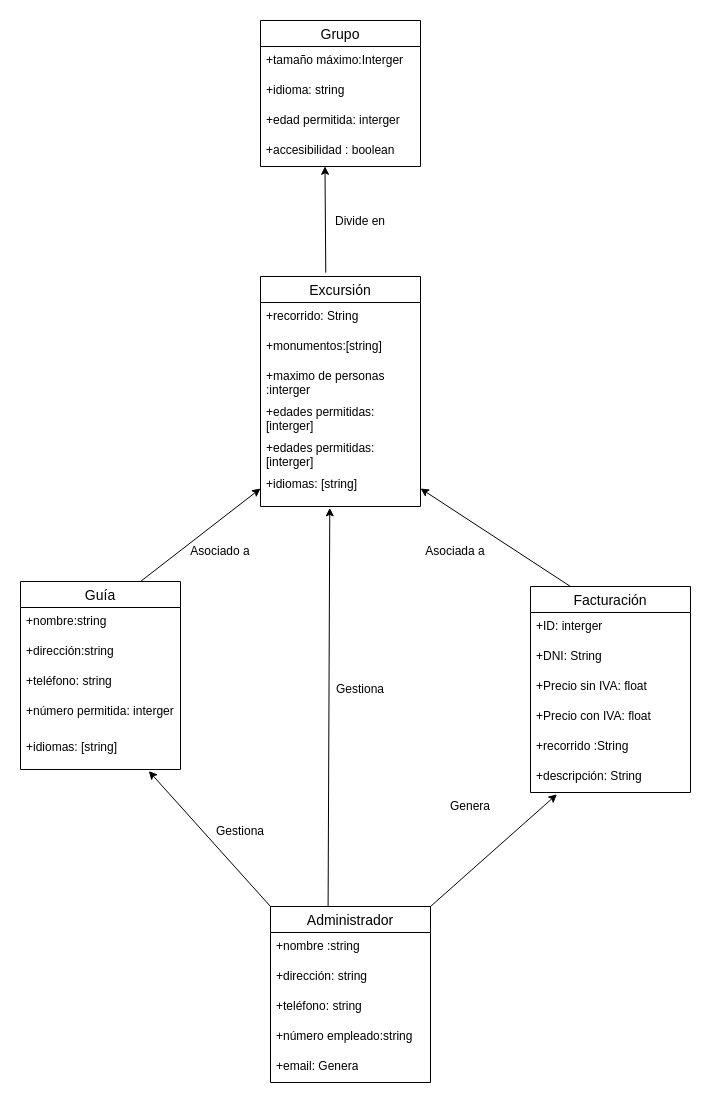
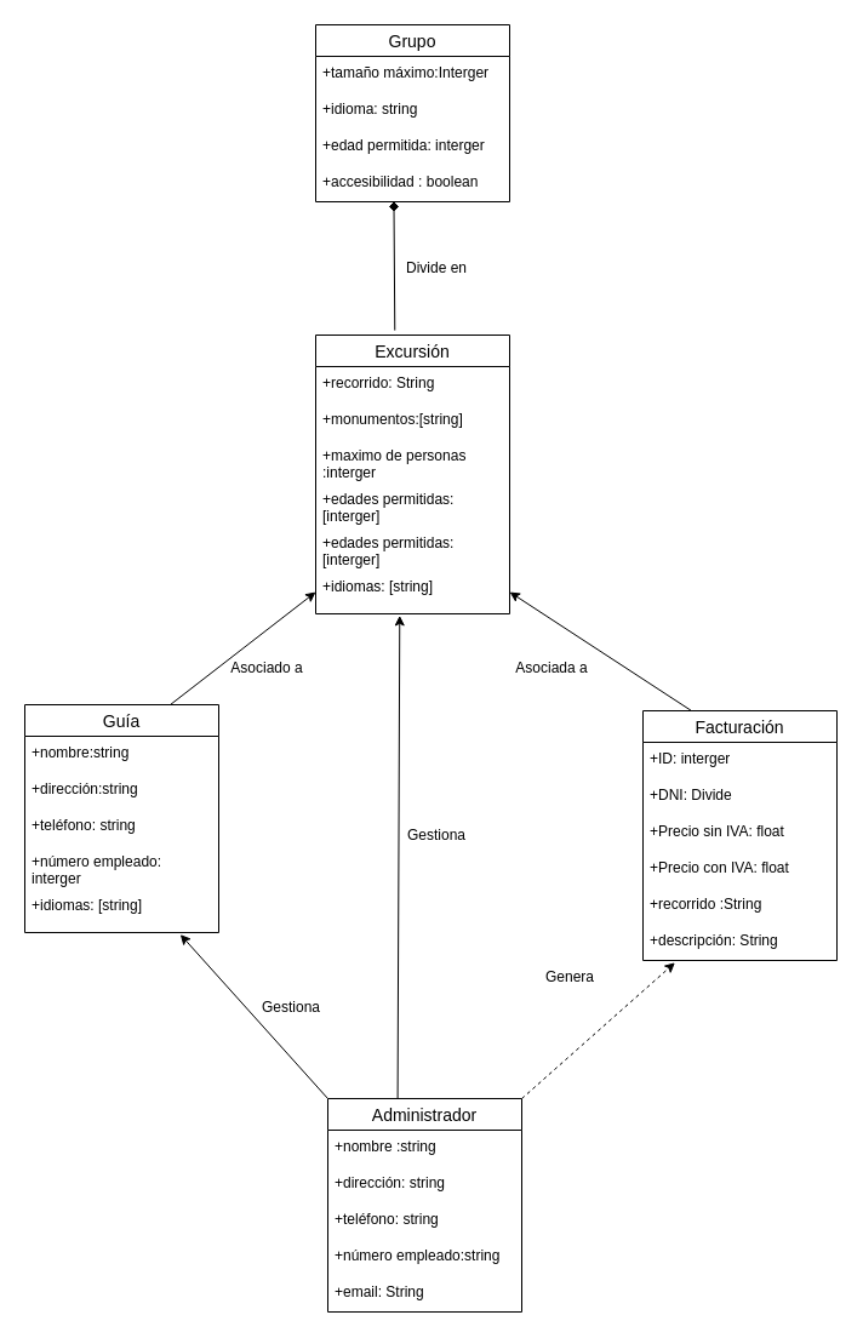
  <mxCell id="0" />
  <mxCell id="1" parent="0" />
  <mxCell id="2" value="Administrador" style="swimlane;fontStyle=0;childLayout=stackLayout;horizontal=1;startSize=26;horizontalStack=0;resizeParent=1;resizeParentMax=0;resizeLast=0;collapsible=1;marginBottom=0;align=center;fontSize=14;" vertex="1" parent="1"><mxGeometry x="270" y="906" width="160" height="176" as="geometry" /></mxCell>
  <mxCell id="3" value="+nombre :string" style="text;strokeColor=none;fillColor=none;spacingLeft=4;spacingRight=4;overflow=hidden;rotatable=0;points=[[0,0.5],[1,0.5]];portConstraint=eastwest;fontSize=12;whiteSpace=wrap;html=1;" vertex="1" parent="2"><mxGeometry y="26" width="160" height="30" as="geometry" /></mxCell>
  <mxCell id="4" value="+dirección: string" style="text;strokeColor=none;fillColor=none;spacingLeft=4;spacingRight=4;overflow=hidden;rotatable=0;points=[[0,0.5],[1,0.5]];portConstraint=eastwest;fontSize=12;whiteSpace=wrap;html=1;" vertex="1" parent="2"><mxGeometry y="56" width="160" height="30" as="geometry" /></mxCell>
  <mxCell id="5" value="+teléfono: string" style="text;strokeColor=none;fillColor=none;spacingLeft=4;spacingRight=4;overflow=hidden;rotatable=0;points=[[0,0.5],[1,0.5]];portConstraint=eastwest;fontSize=12;whiteSpace=wrap;html=1;" vertex="1" parent="2"><mxGeometry y="86" width="160" height="30" as="geometry" /></mxCell>
  <mxCell id="6" value="+número empleado:string" style="text;strokeColor=none;fillColor=none;spacingLeft=4;spacingRight=4;overflow=hidden;rotatable=0;points=[[0,0.5],[1,0.5]];portConstraint=eastwest;fontSize=12;whiteSpace=wrap;html=1;" vertex="1" parent="2"><mxGeometry y="116" width="160" height="30" as="geometry" /></mxCell>
- <mxCell id="7" value="+email: Genera" style="text;strokeColor=none;fillColor=none;spacingLeft=4;spacingRight=4;overflow=hidden;rotatable=0;points=[[0,0.5],[1,0.5]];portConstraint=eastwest;fontSize=12;whiteSpace=wrap;html=1;" vertex="1" parent="2"><mxGeometry y="146" width="160" height="30" as="geometry" /></mxCell>
+ <mxCell id="7" value="+email: String" style="text;strokeColor=none;fillColor=none;spacingLeft=4;spacingRight=4;overflow=hidden;rotatable=0;points=[[0,0.5],[1,0.5]];portConstraint=eastwest;fontSize=12;whiteSpace=wrap;html=1;" vertex="1" parent="2"><mxGeometry y="146" width="160" height="30" as="geometry" /></mxCell>
  <mxCell id="8" value="Facturación" style="swimlane;fontStyle=0;childLayout=stackLayout;horizontal=1;startSize=26;horizontalStack=0;resizeParent=1;resizeParentMax=0;resizeLast=0;collapsible=1;marginBottom=0;align=center;fontSize=14;" vertex="1" parent="1"><mxGeometry x="530" y="586" width="160" height="206" as="geometry" /></mxCell>
  <mxCell id="9" value="+ID: interger" style="text;strokeColor=none;fillColor=none;spacingLeft=4;spacingRight=4;overflow=hidden;rotatable=0;points=[[0,0.5],[1,0.5]];portConstraint=eastwest;fontSize=12;whiteSpace=wrap;html=1;" vertex="1" parent="8"><mxGeometry y="26" width="160" height="30" as="geometry" /></mxCell>
- <mxCell id="10" value="+DNI: String" style="text;strokeColor=none;fillColor=none;spacingLeft=4;spacingRight=4;overflow=hidden;rotatable=0;points=[[0,0.5],[1,0.5]];portConstraint=eastwest;fontSize=12;whiteSpace=wrap;html=1;" vertex="1" parent="8"><mxGeometry y="56" width="160" height="30" as="geometry" /></mxCell>
+ <mxCell id="10" value="+DNI: Divide" style="text;strokeColor=none;fillColor=none;spacingLeft=4;spacingRight=4;overflow=hidden;rotatable=0;points=[[0,0.5],[1,0.5]];portConstraint=eastwest;fontSize=12;whiteSpace=wrap;html=1;" vertex="1" parent="8"><mxGeometry y="56" width="160" height="30" as="geometry" /></mxCell>
  <mxCell id="11" value="+Precio sin IVA: float" style="text;strokeColor=none;fillColor=none;spacingLeft=4;spacingRight=4;overflow=hidden;rotatable=0;points=[[0,0.5],[1,0.5]];portConstraint=eastwest;fontSize=12;whiteSpace=wrap;html=1;" vertex="1" parent="8"><mxGeometry y="86" width="160" height="30" as="geometry" /></mxCell>
  <mxCell id="12" value="+Precio con IVA: float" style="text;strokeColor=none;fillColor=none;spacingLeft=4;spacingRight=4;overflow=hidden;rotatable=0;points=[[0,0.5],[1,0.5]];portConstraint=eastwest;fontSize=12;whiteSpace=wrap;html=1;" vertex="1" parent="8"><mxGeometry y="116" width="160" height="30" as="geometry" /></mxCell>
  <mxCell id="13" value="+recorrido :String" style="text;strokeColor=none;fillColor=none;spacingLeft=4;spacingRight=4;overflow=hidden;rotatable=0;points=[[0,0.5],[1,0.5]];portConstraint=eastwest;fontSize=12;whiteSpace=wrap;html=1;" vertex="1" parent="8"><mxGeometry y="146" width="160" height="30" as="geometry" /></mxCell>
  <mxCell id="14" value="+descripción: String" style="text;strokeColor=none;fillColor=none;spacingLeft=4;spacingRight=4;overflow=hidden;rotatable=0;points=[[0,0.5],[1,0.5]];portConstraint=eastwest;fontSize=12;whiteSpace=wrap;html=1;" vertex="1" parent="8"><mxGeometry y="176" width="160" height="30" as="geometry" /></mxCell>
  <mxCell id="15" value="Guía" style="swimlane;fontStyle=0;childLayout=stackLayout;horizontal=1;startSize=26;horizontalStack=0;resizeParent=1;resizeParentMax=0;resizeLast=0;collapsible=1;marginBottom=0;align=center;fontSize=14;" vertex="1" parent="1"><mxGeometry x="20" y="581" width="160" height="188" as="geometry" /></mxCell>
  <mxCell id="16" value="+nombre:string" style="text;strokeColor=none;fillColor=none;spacingLeft=4;spacingRight=4;overflow=hidden;rotatable=0;points=[[0,0.5],[1,0.5]];portConstraint=eastwest;fontSize=12;whiteSpace=wrap;html=1;" vertex="1" parent="15"><mxGeometry y="26" width="160" height="30" as="geometry" /></mxCell>
  <mxCell id="17" value="+dirección:string" style="text;strokeColor=none;fillColor=none;spacingLeft=4;spacingRight=4;overflow=hidden;rotatable=0;points=[[0,0.5],[1,0.5]];portConstraint=eastwest;fontSize=12;whiteSpace=wrap;html=1;" vertex="1" parent="15"><mxGeometry y="56" width="160" height="30" as="geometry" /></mxCell>
  <mxCell id="18" value="+teléfono: string" style="text;strokeColor=none;fillColor=none;spacingLeft=4;spacingRight=4;overflow=hidden;rotatable=0;points=[[0,0.5],[1,0.5]];portConstraint=eastwest;fontSize=12;whiteSpace=wrap;html=1;" vertex="1" parent="15"><mxGeometry y="86" width="160" height="30" as="geometry" /></mxCell>
- <mxCell id="19" value="+número permitida: interger" style="text;strokeColor=none;fillColor=none;spacingLeft=4;spacingRight=4;overflow=hidden;rotatable=0;points=[[0,0.5],[1,0.5]];portConstraint=eastwest;fontSize=12;whiteSpace=wrap;html=1;" vertex="1" parent="15"><mxGeometry y="116" width="160" height="36" as="geometry" /></mxCell>
+ <mxCell id="19" value="+número empleado: interger" style="text;strokeColor=none;fillColor=none;spacingLeft=4;spacingRight=4;overflow=hidden;rotatable=0;points=[[0,0.5],[1,0.5]];portConstraint=eastwest;fontSize=12;whiteSpace=wrap;html=1;" vertex="1" parent="15"><mxGeometry y="116" width="160" height="36" as="geometry" /></mxCell>
  <mxCell id="20" value="+idiomas: [string]" style="text;strokeColor=none;fillColor=none;spacingLeft=4;spacingRight=4;overflow=hidden;rotatable=0;points=[[0,0.5],[1,0.5]];portConstraint=eastwest;fontSize=12;whiteSpace=wrap;html=1;" vertex="1" parent="15"><mxGeometry y="152" width="160" height="36" as="geometry" /></mxCell>
  <mxCell id="21" value="Excursión" style="swimlane;fontStyle=0;childLayout=stackLayout;horizontal=1;startSize=26;horizontalStack=0;resizeParent=1;resizeParentMax=0;resizeLast=0;collapsible=1;marginBottom=0;align=center;fontSize=14;" vertex="1" parent="1"><mxGeometry x="260" y="276" width="160" height="230" as="geometry" /></mxCell>
  <mxCell id="22" value="+recorrido: String" style="text;strokeColor=none;fillColor=none;spacingLeft=4;spacingRight=4;overflow=hidden;rotatable=0;points=[[0,0.5],[1,0.5]];portConstraint=eastwest;fontSize=12;whiteSpace=wrap;html=1;" vertex="1" parent="21"><mxGeometry y="26" width="160" height="30" as="geometry" /></mxCell>
  <mxCell id="23" value="+monumentos:[string]" style="text;strokeColor=none;fillColor=none;spacingLeft=4;spacingRight=4;overflow=hidden;rotatable=0;points=[[0,0.5],[1,0.5]];portConstraint=eastwest;fontSize=12;whiteSpace=wrap;html=1;" vertex="1" parent="21"><mxGeometry y="56" width="160" height="30" as="geometry" /></mxCell>
  <mxCell id="24" value="+maximo de personas :interger" style="text;strokeColor=none;fillColor=none;spacingLeft=4;spacingRight=4;overflow=hidden;rotatable=0;points=[[0,0.5],[1,0.5]];portConstraint=eastwest;fontSize=12;whiteSpace=wrap;html=1;" vertex="1" parent="21"><mxGeometry y="86" width="160" height="36" as="geometry" /></mxCell>
  <mxCell id="25" value="+edades permitidas: [interger]" style="text;strokeColor=none;fillColor=none;spacingLeft=4;spacingRight=4;overflow=hidden;rotatable=0;points=[[0,0.5],[1,0.5]];portConstraint=eastwest;fontSize=12;whiteSpace=wrap;html=1;" vertex="1" parent="21"><mxGeometry y="122" width="160" height="36" as="geometry" /></mxCell>
  <mxCell id="26" value="+edades permitidas: [interger]" style="text;strokeColor=none;fillColor=none;spacingLeft=4;spacingRight=4;overflow=hidden;rotatable=0;points=[[0,0.5],[1,0.5]];portConstraint=eastwest;fontSize=12;whiteSpace=wrap;html=1;" vertex="1" parent="21"><mxGeometry y="158" width="160" height="36" as="geometry" /></mxCell>
  <mxCell id="27" value="+idiomas: [string]" style="text;strokeColor=none;fillColor=none;spacingLeft=4;spacingRight=4;overflow=hidden;rotatable=0;points=[[0,0.5],[1,0.5]];portConstraint=eastwest;fontSize=12;whiteSpace=wrap;html=1;" vertex="1" parent="21"><mxGeometry y="194" width="160" height="36" as="geometry" /></mxCell>
  <mxCell id="28" value="Grupo" style="swimlane;fontStyle=0;childLayout=stackLayout;horizontal=1;startSize=26;horizontalStack=0;resizeParent=1;resizeParentMax=0;resizeLast=0;collapsible=1;marginBottom=0;align=center;fontSize=14;" vertex="1" parent="1"><mxGeometry x="260" y="20" width="160" height="146" as="geometry" /></mxCell>
  <mxCell id="29" value="+tamaño máximo:Interger" style="text;strokeColor=none;fillColor=none;spacingLeft=4;spacingRight=4;overflow=hidden;rotatable=0;points=[[0,0.5],[1,0.5]];portConstraint=eastwest;fontSize=12;whiteSpace=wrap;html=1;" vertex="1" parent="28"><mxGeometry y="26" width="160" height="30" as="geometry" /></mxCell>
  <mxCell id="30" value="+idioma: string" style="text;strokeColor=none;fillColor=none;spacingLeft=4;spacingRight=4;overflow=hidden;rotatable=0;points=[[0,0.5],[1,0.5]];portConstraint=eastwest;fontSize=12;whiteSpace=wrap;html=1;" vertex="1" parent="28"><mxGeometry y="56" width="160" height="30" as="geometry" /></mxCell>
  <mxCell id="31" value="+edad permitida: interger" style="text;strokeColor=none;fillColor=none;spacingLeft=4;spacingRight=4;overflow=hidden;rotatable=0;points=[[0,0.5],[1,0.5]];portConstraint=eastwest;fontSize=12;whiteSpace=wrap;html=1;" vertex="1" parent="28"><mxGeometry y="86" width="160" height="30" as="geometry" /></mxCell>
  <mxCell id="32" value="+accesibilidad : boolean" style="text;strokeColor=none;fillColor=none;spacingLeft=4;spacingRight=4;overflow=hidden;rotatable=0;points=[[0,0.5],[1,0.5]];portConstraint=eastwest;fontSize=12;whiteSpace=wrap;html=1;" vertex="1" parent="28"><mxGeometry y="116" width="160" height="30" as="geometry" /></mxCell>
  <mxCell id="33" value="" style="endArrow=classic;html=1;rounded=0;entryX=0.433;entryY=1.039;entryDx=0;entryDy=0;entryPerimeter=0;exitX=0.36;exitY=-0.001;exitDx=0;exitDy=0;exitPerimeter=0;" edge="1" parent="1" source="2" target="27"><mxGeometry width="50" height="50" relative="1" as="geometry"><mxPoint x="290" y="696" as="sourcePoint" /><mxPoint x="340" y="646" as="targetPoint" /></mxGeometry></mxCell>
  <mxCell id="34" value="" style="endArrow=classic;html=1;rounded=0;exitX=0.75;exitY=0;exitDx=0;exitDy=0;entryX=0;entryY=0.5;entryDx=0;entryDy=0;" edge="1" parent="1" source="15" target="27"><mxGeometry width="50" height="50" relative="1" as="geometry"><mxPoint x="290" y="696" as="sourcePoint" /><mxPoint x="340" y="646" as="targetPoint" /></mxGeometry></mxCell>
  <mxCell id="35" value="" style="endArrow=classic;html=1;rounded=0;entryX=1;entryY=0.5;entryDx=0;entryDy=0;exitX=0.25;exitY=0;exitDx=0;exitDy=0;" edge="1" parent="1" source="8" target="27"><mxGeometry width="50" height="50" relative="1" as="geometry"><mxPoint x="290" y="696" as="sourcePoint" /><mxPoint x="340" y="646" as="targetPoint" /></mxGeometry></mxCell>
  <mxCell id="36" value="" style="endArrow=classic;html=1;rounded=0;exitX=0;exitY=0;exitDx=0;exitDy=0;entryX=0.802;entryY=1.044;entryDx=0;entryDy=0;entryPerimeter=0;" edge="1" parent="1" source="2" target="20"><mxGeometry width="50" height="50" relative="1" as="geometry"><mxPoint x="290" y="696" as="sourcePoint" /><mxPoint x="340" y="646" as="targetPoint" /></mxGeometry></mxCell>
- <mxCell id="37" value="" style="endArrow=classic;html=1;rounded=0;exitX=1;exitY=0;exitDx=0;exitDy=0;entryX=0.165;entryY=1.06;entryDx=0;entryDy=0;entryPerimeter=0;" edge="1" parent="1" source="2" target="14"><mxGeometry width="50" height="50" relative="1" as="geometry"><mxPoint x="410" y="696" as="sourcePoint" /><mxPoint x="460" y="646" as="targetPoint" /></mxGeometry></mxCell>
- <mxCell id="38" value="" style="endArrow=classic;html=1;rounded=0;exitX=0.408;exitY=-0.017;exitDx=0;exitDy=0;exitPerimeter=0;entryX=0.403;entryY=0.993;entryDx=0;entryDy=0;entryPerimeter=0;" edge="1" parent="1" source="21" target="32"><mxGeometry width="50" height="50" relative="1" as="geometry"><mxPoint x="330" y="196" as="sourcePoint" /><mxPoint x="325" y="176" as="targetPoint" /></mxGeometry></mxCell>
+ <mxCell id="37" value="" style="endArrow=classic;html=1;rounded=0;exitX=1;exitY=0;exitDx=0;exitDy=0;entryX=0.165;entryY=1.06;entryDx=0;entryDy=0;entryPerimeter=0;dashed=1;" edge="1" parent="1" source="2" target="14"><mxGeometry width="50" height="50" relative="1" as="geometry"><mxPoint x="410" y="696" as="sourcePoint" /><mxPoint x="460" y="646" as="targetPoint" /></mxGeometry></mxCell>
+ <mxCell id="38" value="" style="endArrow=diamond;html=1;rounded=0;exitX=0.408;exitY=-0.017;exitDx=0;exitDy=0;exitPerimeter=0;entryX=0.403;entryY=0.993;entryDx=0;entryDy=0;entryPerimeter=0;" edge="1" parent="1" source="21" target="32"><mxGeometry width="50" height="50" relative="1" as="geometry"><mxPoint x="330" y="196" as="sourcePoint" /><mxPoint x="325" y="176" as="targetPoint" /></mxGeometry></mxCell>
  <mxCell id="39" value="Divide en" style="text;html=1;align=center;verticalAlign=middle;whiteSpace=wrap;rounded=0;" vertex="1" parent="1"><mxGeometry x="330" y="206" width="60" height="30" as="geometry" /></mxCell>
  <mxCell id="40" value="Genera" style="text;html=1;align=center;verticalAlign=middle;whiteSpace=wrap;rounded=0;" vertex="1" parent="1"><mxGeometry x="440" y="791" width="60" height="30" as="geometry" /></mxCell>
  <mxCell id="41" value="Gestiona" style="text;html=1;align=center;verticalAlign=middle;whiteSpace=wrap;rounded=0;" vertex="1" parent="1"><mxGeometry x="210" y="816" width="60" height="30" as="geometry" /></mxCell>
  <mxCell id="42" value="Asociada a" style="text;html=1;align=center;verticalAlign=middle;whiteSpace=wrap;rounded=0;" vertex="1" parent="1"><mxGeometry x="420" y="536" width="70" height="30" as="geometry" /></mxCell>
  <mxCell id="43" value="Gestiona" style="text;html=1;align=center;verticalAlign=middle;whiteSpace=wrap;rounded=0;" vertex="1" parent="1"><mxGeometry x="330" y="674" width="60" height="30" as="geometry" /></mxCell>
  <mxCell id="44" value="Asociado a" style="text;html=1;align=center;verticalAlign=middle;whiteSpace=wrap;rounded=0;" vertex="1" parent="1"><mxGeometry x="180" y="536" width="80" height="30" as="geometry" /></mxCell>
